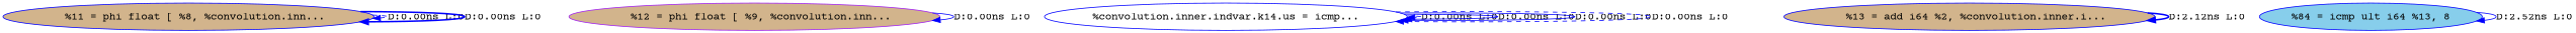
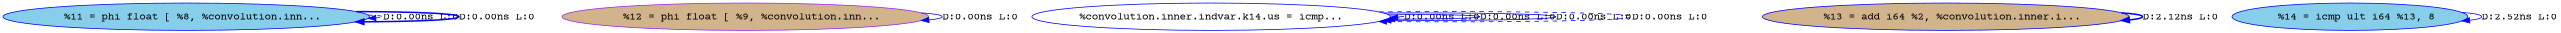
  digraph {
    fontname="Courier Prime"
    node [color=blue fillcolor=skyblue fontname="Courier Prime" style=filled]
    edge [color=blue fontname="Courier Prime" style=solid]
-   n1 [fillcolor=tan label="  %11 = phi float [ %8, %convolution.inn..."]
+   n1 [label="  %11 = phi float [ %8, %convolution.inn..."]
    n2 [color=purple fillcolor=tan label="  %12 = phi float [ %9, %convolution.inn..."]
    n3 [fillcolor=white label="%convolution.inner.indvar.k14.us = icmp..."]
    n4 [fillcolor=tan label="  %13 = add i64 %2, %convolution.inner.i..."]
-   n5 [label="%84 = icmp ult i64 %13, 8"]
+   n5 [label="  %14 = icmp ult i64 %13, 8"]
    n1 -> n1 [label="D:0.00ns L:0" style=dashed]
    n1 -> n1 [label="D:0.00ns L:0" style=bold]
    n2 -> n2 [label="D:0.00ns L:0"]
    n3 -> n3 [label="D:0.00ns L:0" style=dashed]
    n3 -> n3 [label="D:0.00ns L:0"]
    n3 -> n3 [label="D:0.00ns L:0"]
    n3 -> n3 [label="D:0.00ns L:0" style=dashed]
    n4 -> n4 [label="D:2.12ns L:0" style=bold]
    n5 -> n5 [label="D:2.52ns L:0"]
  }
